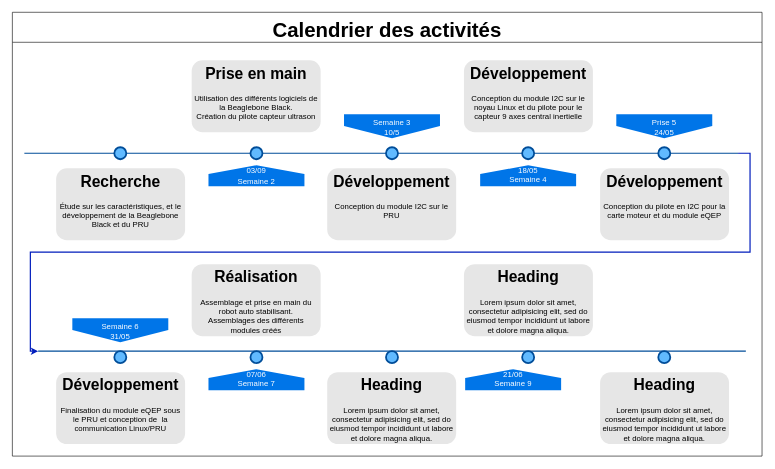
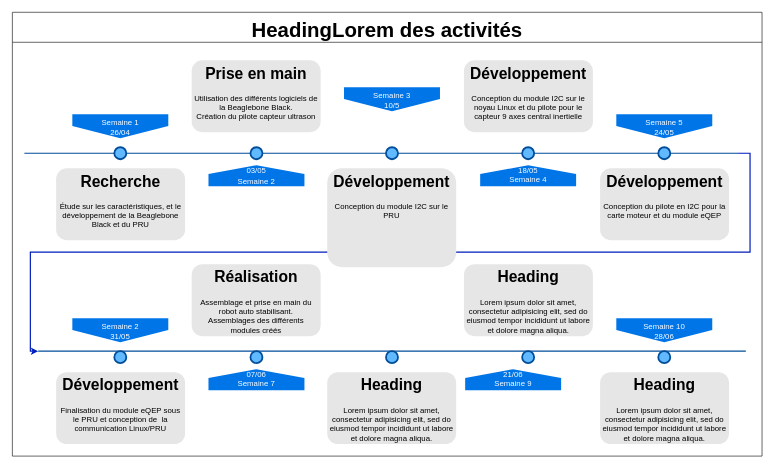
  <mxCell id="0" />
  <mxCell id="1" parent="0" />
  <mxCell id="2" style="edgeStyle=orthogonalEdgeStyle;rounded=0;orthogonalLoop=1;jettySize=auto;html=1;exitX=1;exitY=0.5;exitDx=0;exitDy=0;exitPerimeter=0;entryX=0;entryY=0.5;entryDx=0;entryDy=0;entryPerimeter=0;fillColor=#0050ef;strokeColor=#001DBC;strokeWidth=2;" parent="1" source="3" target="19" edge="1"><mxGeometry relative="1" as="geometry"><Array as="points"><mxPoint x="1250" y="255" /><mxPoint x="1250" y="420" /><mxPoint x="50" y="420" /><mxPoint x="50" y="585" /></Array></mxGeometry></mxCell>
  <mxCell id="3" value="" style="line;strokeWidth=2;html=1;fillColor=none;fontSize=28;fontColor=#004D99;strokeColor=#004D99;" parent="1" vertex="1"><mxGeometry x="40" y="250" width="1190" height="10" as="geometry" /></mxCell>
- <mxCell id="5" value="&lt;div style=&quot;font-size: 13px&quot;&gt;Semaine 3&lt;br style=&quot;font-size: 13px&quot;&gt;&lt;/div&gt;&lt;div&gt;10/5&lt;br&gt;&lt;/div&gt;" style="shape=offPageConnector;whiteSpace=wrap;html=1;fillColor=#0075E8;fontSize=13;fontColor=#FFFFFF;size=0.509;verticalAlign=top;strokeColor=none;" parent="1" vertex="1"><mxGeometry x="573" y="190" width="160" height="40" as="geometry" /></mxCell>
- <mxCell id="6" value="&lt;font style=&quot;font-size: 13px&quot;&gt;03/09&lt;br&gt;Semaine 2&lt;/font&gt;" style="shape=offPageConnector;whiteSpace=wrap;html=1;fillColor=#0075E8;fontSize=15;fontColor=#FFFFFF;size=0.418;flipV=1;verticalAlign=middle;strokeColor=none;spacingBottom=4;" parent="1" vertex="1"><mxGeometry x="347" y="275" width="160" height="35" as="geometry" /></mxCell>
+ <mxCell id="4" value="&lt;div style=&quot;font-size: 13px&quot;&gt;Semaine 1&lt;br&gt;26/04&lt;br&gt;&lt;/div&gt;" style="shape=offPageConnector;whiteSpace=wrap;html=1;fillColor=#0075E8;fontSize=13;fontColor=#FFFFFF;size=0.509;verticalAlign=top;strokeColor=none;horizontal=1;" parent="1" vertex="1"><mxGeometry x="120" y="190" width="160" height="40" as="geometry" /></mxCell>
+ <mxCell id="5" value="&lt;div style=&quot;font-size: 13px&quot;&gt;Semaine 3&lt;br style=&quot;font-size: 13px&quot;&gt;&lt;/div&gt;&lt;div&gt;10/5&lt;br&gt;&lt;/div&gt;" style="shape=offPageConnector;whiteSpace=wrap;html=1;fillColor=#0075E8;fontSize=13;fontColor=#FFFFFF;size=0.509;verticalAlign=top;strokeColor=none;" parent="1" vertex="1"><mxGeometry x="573" y="145" width="160" height="40" as="geometry" /></mxCell>
+ <mxCell id="6" value="&lt;font style=&quot;font-size: 13px&quot;&gt;03/05&lt;br&gt;Semaine 2&lt;/font&gt;" style="shape=offPageConnector;whiteSpace=wrap;html=1;fillColor=#0075E8;fontSize=15;fontColor=#FFFFFF;size=0.418;flipV=1;verticalAlign=middle;strokeColor=none;spacingBottom=4;" parent="1" vertex="1"><mxGeometry x="347" y="275" width="160" height="35" as="geometry" /></mxCell>
  <mxCell id="7" value="18/05&lt;br&gt;Semaine 4" style="shape=offPageConnector;whiteSpace=wrap;html=1;fillColor=#0075E8;fontSize=13;fontColor=#FFFFFF;size=0.418;flipV=1;verticalAlign=middle;strokeColor=none;spacingBottom=4;" parent="1" vertex="1"><mxGeometry x="800" y="275" width="160" height="35" as="geometry" /></mxCell>
  <mxCell id="8" value="" style="ellipse;whiteSpace=wrap;html=1;fillColor=#61BAFF;fontSize=28;fontColor=#004D99;strokeWidth=3;strokeColor=#004D99;" parent="1" vertex="1"><mxGeometry x="190" y="245" width="20" height="20" as="geometry" /></mxCell>
  <mxCell id="9" value="" style="ellipse;whiteSpace=wrap;html=1;fillColor=#61BAFF;fontSize=28;fontColor=#004D99;strokeWidth=3;strokeColor=#004D99;" parent="1" vertex="1"><mxGeometry x="417" y="245" width="20" height="20" as="geometry" /></mxCell>
  <mxCell id="10" value="" style="ellipse;whiteSpace=wrap;html=1;fillColor=#61BAFF;fontSize=28;fontColor=#004D99;strokeWidth=3;strokeColor=#004D99;" parent="1" vertex="1"><mxGeometry x="643" y="245" width="20" height="20" as="geometry" /></mxCell>
  <mxCell id="11" value="" style="ellipse;whiteSpace=wrap;html=1;fillColor=#61BAFF;fontSize=28;fontColor=#004D99;strokeWidth=3;strokeColor=#004D99;" parent="1" vertex="1"><mxGeometry x="870" y="245" width="20" height="20" as="geometry" /></mxCell>
  <mxCell id="12" value="&lt;h1&gt;Recherche&lt;br&gt;&lt;/h1&gt;&lt;p&gt;Étude sur les caractéristiques, et le développement de la Beaglebone Black et du PRU&lt;br&gt;&lt;/p&gt;" style="text;html=1;spacing=5;spacingTop=-20;whiteSpace=wrap;overflow=hidden;strokeColor=none;strokeWidth=3;fillColor=#E6E6E6;fontSize=13;fontColor=#000000;align=center;rounded=1;" parent="1" vertex="1"><mxGeometry x="93" y="280" width="215" height="120" as="geometry" /></mxCell>
  <mxCell id="13" value="&lt;h1&gt;Prise en main&lt;br&gt;&lt;/h1&gt;&lt;div&gt;Utilisation des différents logiciels de la Beaglebone Black.&lt;br&gt;Création du pilote capteur ultrason&lt;br&gt;&lt;/div&gt;" style="text;html=1;spacing=5;spacingTop=-20;whiteSpace=wrap;overflow=hidden;strokeColor=none;strokeWidth=3;fillColor=#E6E6E6;fontSize=13;fontColor=#000000;align=center;rounded=1;" parent="1" vertex="1"><mxGeometry x="319" y="100" width="215" height="120" as="geometry" /></mxCell>
- <mxCell id="14" value="&lt;h1&gt;Développement&lt;br&gt;&lt;/h1&gt;&lt;p&gt;Conception du module I2C sur le PRU&lt;br&gt;&lt;/p&gt;" style="text;html=1;spacing=5;spacingTop=-20;whiteSpace=wrap;overflow=hidden;strokeColor=none;strokeWidth=3;fillColor=#E6E6E6;fontSize=13;fontColor=#000000;align=center;rounded=1;" parent="1" vertex="1"><mxGeometry x="545" y="280" width="215" height="120" as="geometry" /></mxCell>
+ <mxCell id="14" value="&lt;h1&gt;Développement&lt;br&gt;&lt;/h1&gt;&lt;p&gt;Conception du module I2C sur le PRU&lt;br&gt;&lt;/p&gt;" style="text;html=1;spacing=5;spacingTop=-20;whiteSpace=wrap;overflow=hidden;strokeColor=none;strokeWidth=3;fillColor=#E6E6E6;fontSize=13;fontColor=#000000;align=center;rounded=1;" parent="1" vertex="1"><mxGeometry x="545" y="280" width="215" height="165" as="geometry" /></mxCell>
  <mxCell id="15" value="&lt;h1&gt;Développement&lt;br&gt;&lt;/h1&gt;Conception du module I2C sur le noyau Linux et du pilote pour le capteur 9 axes central inertielle" style="text;html=1;spacing=5;spacingTop=-20;whiteSpace=wrap;overflow=hidden;strokeColor=none;strokeWidth=3;fillColor=#E6E6E6;fontSize=13;fontColor=#000000;align=center;rounded=1;" parent="1" vertex="1"><mxGeometry x="773" y="100" width="215" height="120" as="geometry" /></mxCell>
- <mxCell id="16" value="Prise 5&lt;br&gt;24/05" style="shape=offPageConnector;whiteSpace=wrap;html=1;fillColor=#0075E8;fontSize=13;fontColor=#FFFFFF;size=0.509;verticalAlign=top;strokeColor=none;" parent="1" vertex="1"><mxGeometry x="1027" y="190" width="160" height="40" as="geometry" /></mxCell>
+ <mxCell id="16" value="Semaine 5&lt;br&gt;24/05" style="shape=offPageConnector;whiteSpace=wrap;html=1;fillColor=#0075E8;fontSize=13;fontColor=#FFFFFF;size=0.509;verticalAlign=top;strokeColor=none;" parent="1" vertex="1"><mxGeometry x="1027" y="190" width="160" height="40" as="geometry" /></mxCell>
  <mxCell id="17" value="" style="ellipse;whiteSpace=wrap;html=1;fillColor=#61BAFF;fontSize=28;fontColor=#004D99;strokeWidth=3;strokeColor=#004D99;" parent="1" vertex="1"><mxGeometry x="1097" y="245" width="20" height="20" as="geometry" /></mxCell>
  <mxCell id="18" value="&lt;h1&gt;Développement&lt;/h1&gt;&lt;p&gt;Conception du pilote en I2C pour la carte moteur et du module eQEP&lt;br&gt;&lt;/p&gt;" style="text;html=1;spacing=5;spacingTop=-20;whiteSpace=wrap;overflow=hidden;strokeColor=none;strokeWidth=3;fillColor=#E6E6E6;fontSize=13;fontColor=#000000;align=center;rounded=1;" parent="1" vertex="1"><mxGeometry x="1000" y="280" width="215" height="120" as="geometry" /></mxCell>
  <mxCell id="19" value="" style="line;strokeWidth=2;html=1;fillColor=none;fontSize=28;fontColor=#004D99;strokeColor=#004D99;" parent="1" vertex="1"><mxGeometry x="63" y="580" width="1180" height="10" as="geometry" /></mxCell>
- <mxCell id="20" value="&lt;div&gt;Semaine 6&lt;/div&gt;&lt;div&gt;31/05&lt;br&gt;&lt;/div&gt;" style="shape=offPageConnector;whiteSpace=wrap;html=1;fillColor=#0075E8;fontSize=13;fontColor=#FFFFFF;size=0.509;verticalAlign=top;strokeColor=none;" parent="1" vertex="1"><mxGeometry x="120" y="530" width="160" height="40" as="geometry" /></mxCell>
+ <mxCell id="20" value="&lt;div&gt;Semaine 2&lt;/div&gt;&lt;div&gt;31/05&lt;br&gt;&lt;/div&gt;" style="shape=offPageConnector;whiteSpace=wrap;html=1;fillColor=#0075E8;fontSize=13;fontColor=#FFFFFF;size=0.509;verticalAlign=top;strokeColor=none;" parent="1" vertex="1"><mxGeometry x="120" y="530" width="160" height="40" as="geometry" /></mxCell>
  <mxCell id="21" value="07/06&lt;br&gt;Semaine 7" style="shape=offPageConnector;whiteSpace=wrap;html=1;fillColor=#0075E8;fontSize=13;fontColor=#FFFFFF;size=0.418;flipV=1;verticalAlign=middle;strokeColor=none;spacingBottom=4;" parent="1" vertex="1"><mxGeometry x="347" y="615" width="160" height="35" as="geometry" /></mxCell>
  <mxCell id="22" value="21/06&lt;br&gt;Semaine 9" style="shape=offPageConnector;whiteSpace=wrap;html=1;fillColor=#0075E8;fontSize=13;fontColor=#FFFFFF;size=0.418;flipV=1;verticalAlign=middle;strokeColor=none;spacingBottom=4;" parent="1" vertex="1"><mxGeometry x="775" y="615" width="160" height="35" as="geometry" /></mxCell>
  <mxCell id="23" value="" style="ellipse;whiteSpace=wrap;html=1;fillColor=#61BAFF;fontSize=28;fontColor=#004D99;strokeWidth=3;strokeColor=#004D99;" parent="1" vertex="1"><mxGeometry x="190" y="585" width="20" height="20" as="geometry" /></mxCell>
  <mxCell id="24" value="" style="ellipse;whiteSpace=wrap;html=1;fillColor=#61BAFF;fontSize=28;fontColor=#004D99;strokeWidth=3;strokeColor=#004D99;" parent="1" vertex="1"><mxGeometry x="417" y="585" width="20" height="20" as="geometry" /></mxCell>
  <mxCell id="25" value="" style="ellipse;whiteSpace=wrap;html=1;fillColor=#61BAFF;fontSize=28;fontColor=#004D99;strokeWidth=3;strokeColor=#004D99;" parent="1" vertex="1"><mxGeometry x="643" y="585" width="20" height="20" as="geometry" /></mxCell>
  <mxCell id="26" value="" style="ellipse;whiteSpace=wrap;html=1;fillColor=#61BAFF;fontSize=28;fontColor=#004D99;strokeWidth=3;strokeColor=#004D99;" parent="1" vertex="1"><mxGeometry x="870" y="585" width="20" height="20" as="geometry" /></mxCell>
  <mxCell id="27" value="&lt;h1&gt;Développement&lt;/h1&gt;&lt;p&gt;Finalisation du module eQEP sous le PRU et conception de&amp;nbsp; la communication Linux/PRU&lt;/p&gt;" style="text;html=1;spacing=5;spacingTop=-20;whiteSpace=wrap;overflow=hidden;strokeColor=none;strokeWidth=3;fillColor=#E6E6E6;fontSize=13;fontColor=#000000;align=center;rounded=1;" parent="1" vertex="1"><mxGeometry x="93" y="620" width="215" height="120" as="geometry" /></mxCell>
  <mxCell id="28" value="&lt;h1&gt;Réalisation&lt;/h1&gt;&lt;p&gt;Assemblage et prise en main du robot auto stabilisant.&lt;br&gt;Assemblages des différents modules créés&lt;br&gt;&lt;/p&gt;" style="text;html=1;spacing=5;spacingTop=-20;whiteSpace=wrap;overflow=hidden;strokeColor=none;strokeWidth=3;fillColor=#E6E6E6;fontSize=13;fontColor=#000000;align=center;rounded=1;" parent="1" vertex="1"><mxGeometry x="319" y="440" width="215" height="120" as="geometry" /></mxCell>
  <mxCell id="29" value="&lt;h1&gt;Heading&lt;/h1&gt;&lt;p&gt;Lorem ipsum dolor sit amet, consectetur adipisicing elit, sed do eiusmod tempor incididunt ut labore et dolore magna aliqua.&lt;/p&gt;" style="text;html=1;spacing=5;spacingTop=-20;whiteSpace=wrap;overflow=hidden;strokeColor=none;strokeWidth=3;fillColor=#E6E6E6;fontSize=13;fontColor=#000000;align=center;rounded=1;" parent="1" vertex="1"><mxGeometry x="545" y="620" width="215" height="120" as="geometry" /></mxCell>
  <mxCell id="30" value="&lt;h1&gt;Heading&lt;/h1&gt;&lt;p&gt;Lorem ipsum dolor sit amet, consectetur adipisicing elit, sed do eiusmod tempor incididunt ut labore et dolore magna aliqua.&lt;/p&gt;" style="text;html=1;spacing=5;spacingTop=-20;whiteSpace=wrap;overflow=hidden;strokeColor=none;strokeWidth=3;fillColor=#E6E6E6;fontSize=13;fontColor=#000000;align=center;rounded=1;" parent="1" vertex="1"><mxGeometry x="773" y="440" width="215" height="120" as="geometry" /></mxCell>
+ <mxCell id="31" value="Semaine 10&lt;br&gt;28/06" style="shape=offPageConnector;whiteSpace=wrap;html=1;fillColor=#0075E8;fontSize=13;fontColor=#FFFFFF;size=0.509;verticalAlign=top;strokeColor=none;" parent="1" vertex="1"><mxGeometry x="1027" y="530" width="160" height="40" as="geometry" /></mxCell>
  <mxCell id="32" value="" style="ellipse;whiteSpace=wrap;html=1;fillColor=#61BAFF;fontSize=28;fontColor=#004D99;strokeWidth=3;strokeColor=#004D99;" parent="1" vertex="1"><mxGeometry x="1097" y="585" width="20" height="20" as="geometry" /></mxCell>
  <mxCell id="33" value="&lt;h1&gt;Heading&lt;/h1&gt;&lt;p&gt;Lorem ipsum dolor sit amet, consectetur adipisicing elit, sed do eiusmod tempor incididunt ut labore et dolore magna aliqua.&lt;/p&gt;" style="text;html=1;spacing=5;spacingTop=-20;whiteSpace=wrap;overflow=hidden;strokeColor=none;strokeWidth=3;fillColor=#E6E6E6;fontSize=13;fontColor=#000000;align=center;rounded=1;" parent="1" vertex="1"><mxGeometry x="1000" y="620" width="215" height="120" as="geometry" /></mxCell>
- <mxCell id="34" value="Calendrier des activités" style="swimlane;fontSize=34;startSize=50;" vertex="1" parent="1"><mxGeometry x="20" y="20" width="1250" height="740" as="geometry" /></mxCell>
+ <mxCell id="34" value="HeadingLorem des activités" style="swimlane;fontSize=34;startSize=50;" vertex="1" parent="1"><mxGeometry x="20" y="20" width="1250" height="740" as="geometry" /></mxCell>
